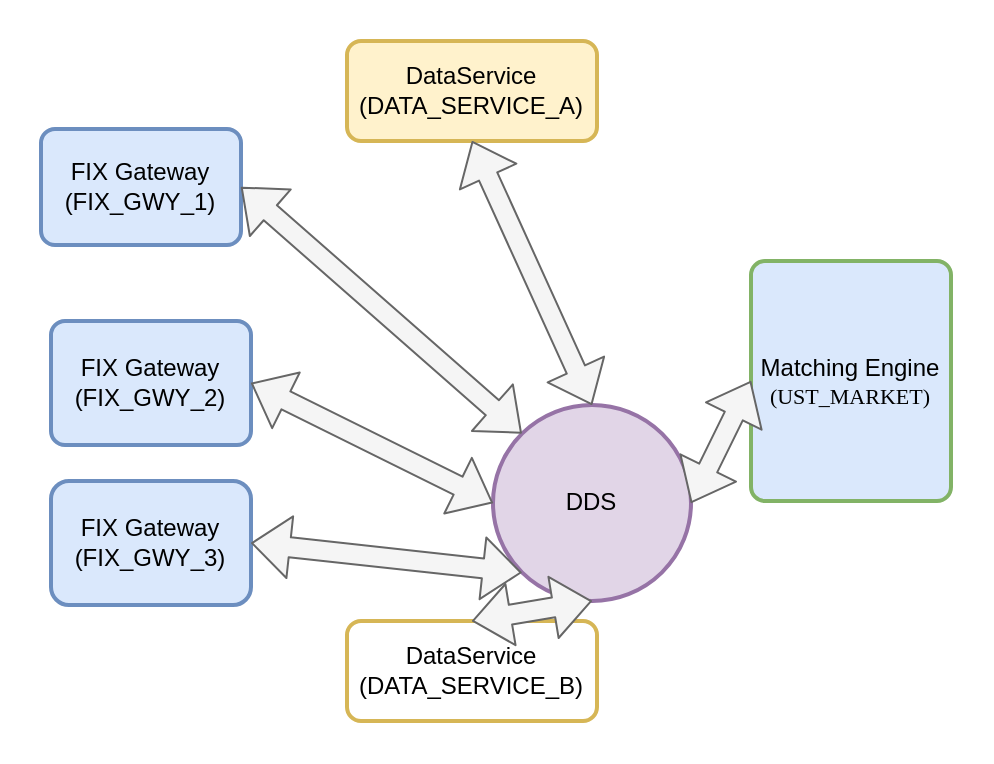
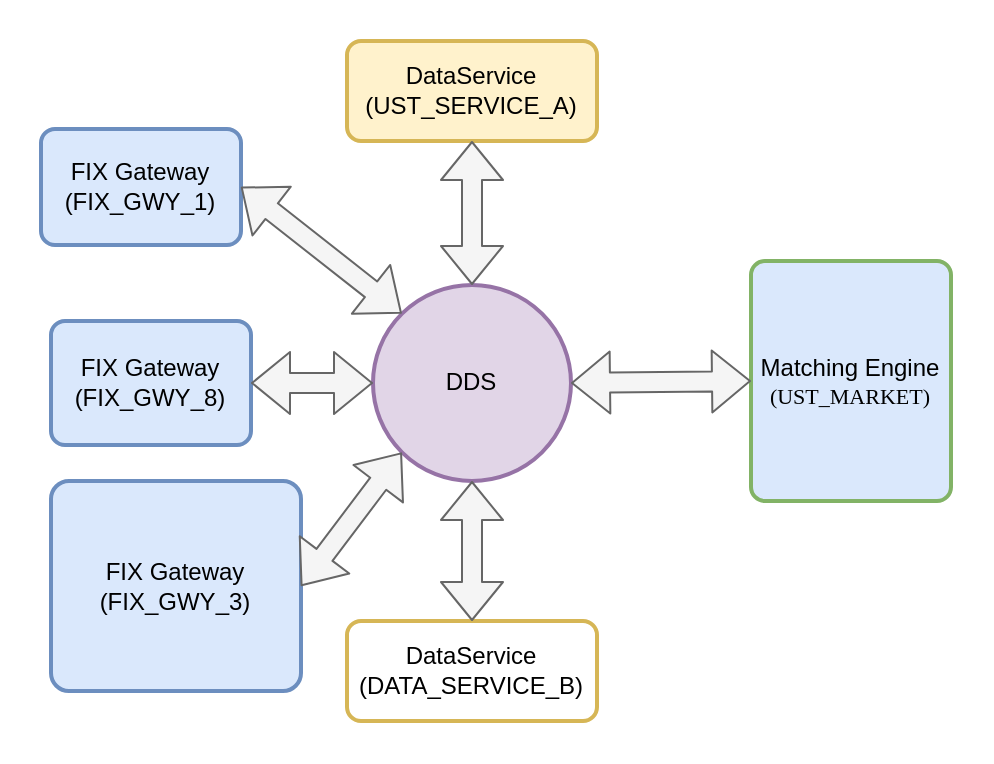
  <mxCell id="0" />
  <mxCell id="1" parent="0" />
  <mxCell id="2" value="Matching Engine&lt;br&gt;&lt;p style=&quot;margin: 0px; font-stretch: normal; font-size: 11px; line-height: normal; font-family: Menlo;&quot;&gt;&lt;span style=&quot;font-variant-ligatures: no-common-ligatures&quot;&gt;(UST_MARKET)&lt;/span&gt;&lt;/p&gt;" style="rounded=1;whiteSpace=wrap;html=1;absoluteArcSize=1;arcSize=14;strokeWidth=2;fillColor=#dae8fc;strokeColor=#82b366;" parent="1" vertex="1"><mxGeometry x="375" y="130" width="100" height="120" as="geometry" /></mxCell>
  <mxCell id="3" value="DataService&lt;br&gt;(DATA_SERVICE_B)" style="rounded=1;whiteSpace=wrap;html=1;absoluteArcSize=1;arcSize=14;strokeWidth=2;fillColor=#ffffff;strokeColor=#d6b656;" parent="1" vertex="1"><mxGeometry x="173" y="310" width="125" height="50" as="geometry" /></mxCell>
- <mxCell id="4" value="DataService&lt;br&gt;(DATA_SERVICE_A)" style="rounded=1;whiteSpace=wrap;html=1;absoluteArcSize=1;arcSize=14;strokeWidth=2;fillColor=#fff2cc;strokeColor=#d6b656;" parent="1" vertex="1"><mxGeometry x="173" y="20" width="125" height="50" as="geometry" /></mxCell>
+ <mxCell id="4" value="DataService&lt;br&gt;(UST_SERVICE_A)" style="rounded=1;whiteSpace=wrap;html=1;absoluteArcSize=1;arcSize=14;strokeWidth=2;fillColor=#fff2cc;strokeColor=#d6b656;" parent="1" vertex="1"><mxGeometry x="173" y="20" width="125" height="50" as="geometry" /></mxCell>
  <mxCell id="5" value="FIX Gateway&lt;br&gt;(FIX_GWY_1)" style="rounded=1;whiteSpace=wrap;html=1;absoluteArcSize=1;arcSize=14;strokeWidth=2;fillColor=#dae8fc;strokeColor=#6c8ebf;" parent="1" vertex="1"><mxGeometry x="20" y="64" width="100" height="58" as="geometry" /></mxCell>
- <mxCell id="6" value="FIX Gateway&lt;br&gt;(FIX_GWY_2)" style="rounded=1;whiteSpace=wrap;html=1;absoluteArcSize=1;arcSize=14;strokeWidth=2;fillColor=#dae8fc;strokeColor=#6c8ebf;" parent="1" vertex="1"><mxGeometry x="25" y="160" width="100" height="62" as="geometry" /></mxCell>
- <mxCell id="7" value="FIX Gateway&lt;br&gt;(FIX_GWY_3)" style="rounded=1;whiteSpace=wrap;html=1;absoluteArcSize=1;arcSize=18;strokeWidth=2;fillColor=#dae8fc;strokeColor=#6c8ebf;" parent="1" vertex="1"><mxGeometry x="25" y="240" width="100" height="62" as="geometry" /></mxCell>
- <mxCell id="8" value="DDS" style="strokeWidth=2;html=1;shape=mxgraph.flowchart.start_2;whiteSpace=wrap;fillColor=#e1d5e7;strokeColor=#9673a6;" parent="1" vertex="1"><mxGeometry x="246" y="202" width="99" height="98" as="geometry" /></mxCell>
+ <mxCell id="6" value="FIX Gateway&lt;br&gt;(FIX_GWY_8)" style="rounded=1;whiteSpace=wrap;html=1;absoluteArcSize=1;arcSize=14;strokeWidth=2;fillColor=#dae8fc;strokeColor=#6c8ebf;" parent="1" vertex="1"><mxGeometry x="25" y="160" width="100" height="62" as="geometry" /></mxCell>
+ <mxCell id="7" value="FIX Gateway&lt;br&gt;(FIX_GWY_3)" style="rounded=1;whiteSpace=wrap;html=1;absoluteArcSize=1;arcSize=18;strokeWidth=2;fillColor=#dae8fc;strokeColor=#6c8ebf;" parent="1" vertex="1"><mxGeometry x="25" y="240" width="125" height="105" as="geometry" /></mxCell>
+ <mxCell id="8" value="DDS" style="strokeWidth=2;html=1;shape=mxgraph.flowchart.start_2;whiteSpace=wrap;fillColor=#e1d5e7;strokeColor=#9673a6;" parent="1" vertex="1"><mxGeometry x="186" y="142" width="99" height="98" as="geometry" /></mxCell>
  <mxCell id="9" value="" style="shape=flexArrow;endArrow=classic;startArrow=classic;html=1;entryX=0.145;entryY=0.145;entryDx=0;entryDy=0;exitX=1;exitY=0.5;exitDx=0;exitDy=0;entryPerimeter=0;fillColor=#f5f5f5;strokeColor=#666666;" parent="1" source="5" target="8" edge="1"><mxGeometry width="50" height="50" relative="1" as="geometry"><mxPoint x="105" y="52.04" as="sourcePoint" /><mxPoint x="207.04" y="152" as="targetPoint" /></mxGeometry></mxCell>
  <mxCell id="10" value="" style="shape=flexArrow;endArrow=classic;startArrow=classic;html=1;entryX=0;entryY=0.5;entryDx=0;entryDy=0;exitX=1;exitY=0.5;exitDx=0;exitDy=0;entryPerimeter=0;fillColor=#f5f5f5;strokeColor=#666666;" parent="1" source="6" target="8" edge="1"><mxGeometry width="50" height="50" relative="1" as="geometry"><mxPoint x="99.96" y="192.04" as="sourcePoint" /><mxPoint x="200" y="272" as="targetPoint" /></mxGeometry></mxCell>
  <mxCell id="11" value="" style="shape=flexArrow;endArrow=classic;startArrow=classic;html=1;entryX=1;entryY=0.5;entryDx=0;entryDy=0;exitX=0.145;exitY=0.855;exitDx=0;exitDy=0;exitPerimeter=0;fillColor=#f5f5f5;strokeColor=#666666;" parent="1" source="8" target="7" edge="1"><mxGeometry width="50" height="50" relative="1" as="geometry"><mxPoint x="209.96" y="262" as="sourcePoint" /><mxPoint x="310" y="341.96" as="targetPoint" /></mxGeometry></mxCell>
  <mxCell id="12" value="" style="shape=flexArrow;endArrow=classic;startArrow=classic;html=1;entryX=1;entryY=0.5;entryDx=0;entryDy=0;exitX=0;exitY=0.5;exitDx=0;exitDy=0;entryPerimeter=0;fillColor=#f5f5f5;strokeColor=#666666;" parent="1" source="2" target="8" edge="1"><mxGeometry width="50" height="50" relative="1" as="geometry"><mxPoint x="199.96" y="82.04" as="sourcePoint" /><mxPoint x="300" y="162" as="targetPoint" /></mxGeometry></mxCell>
  <mxCell id="13" value="" style="shape=flexArrow;endArrow=classic;startArrow=classic;html=1;exitX=0.5;exitY=1;exitDx=0;exitDy=0;entryX=0.5;entryY=0;entryDx=0;entryDy=0;entryPerimeter=0;fillColor=#f5f5f5;strokeColor=#666666;" parent="1" source="4" target="8" edge="1"><mxGeometry width="50" height="50" relative="1" as="geometry"><mxPoint x="180" y="382" as="sourcePoint" /><mxPoint x="182" y="262" as="targetPoint" /></mxGeometry></mxCell>
  <mxCell id="14" value="" style="shape=flexArrow;endArrow=classic;startArrow=classic;html=1;exitX=0.5;exitY=0;exitDx=0;exitDy=0;entryX=0.5;entryY=1;entryDx=0;entryDy=0;entryPerimeter=0;fillColor=#f5f5f5;strokeColor=#666666;" parent="1" source="3" target="8" edge="1"><mxGeometry width="50" height="50" relative="1" as="geometry"><mxPoint x="331" y="382" as="sourcePoint" /><mxPoint x="230" y="282" as="targetPoint" /></mxGeometry></mxCell>
  <mxCell id="15" style="edgeStyle=orthogonalEdgeStyle;rounded=0;orthogonalLoop=1;jettySize=auto;html=1;exitX=0.5;exitY=1;exitDx=0;exitDy=0;" parent="1" source="6" target="6" edge="1"><mxGeometry relative="1" as="geometry" /></mxCell>
